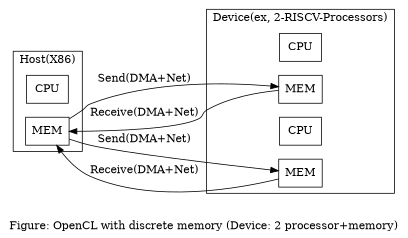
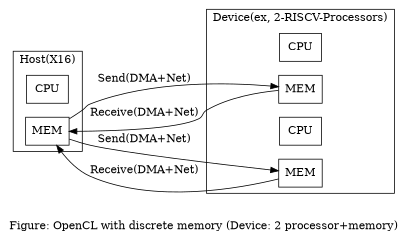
  digraph {
    label="Figure: OpenCL with discrete memory (Device: 2 processor+memory)"
    rankdir=LR
    node [color=black shape=box style=nofilled]
    n1 [label=CPU]
    n2 [label=MEM]
    n3 [label=CPU]
    n4 [label=MEM]
    n5 [label=CPU]
    n6 [label=MEM]
    subgraph cluster_1 {
-     label="Host(X86)"
+     label="Host(X16)"
      n1
      n2
    }
    subgraph cluster_2 {
      label="Device(ex, 2-RISCV-Processors)"
      n3
      n4
      n5
      n6
    }
    n2 -> n4 [label="Send(DMA+Net)"]
    n2 -> n6 [label="Send(DMA+Net)"]
    n4 -> n2 [label="Receive(DMA+Net)"]
    n6 -> n2 [label="Receive(DMA+Net)"]
  }
